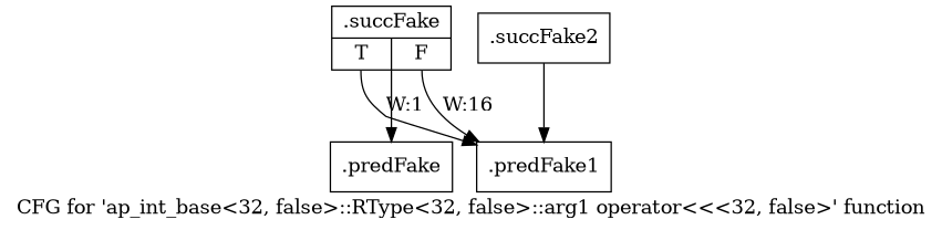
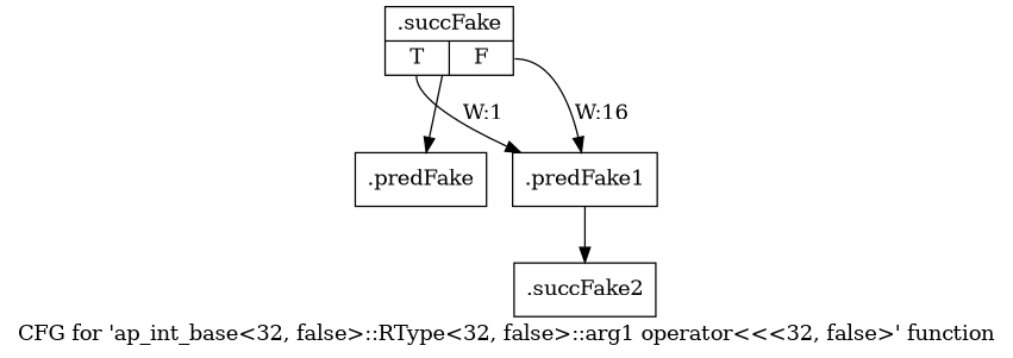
  digraph {
    label="CFG for 'ap_int_base\<32, false\>::RType\<32, false\>::arg1 operator\<\<\<32, false\>' function"
    node [shape=record filename="/mnt/xilinx/Vitis_HLS/2021.2/include/ap_int_base.h" linenumber=1691]
    edge [execusionnum=15 filename="/mnt/xilinx/Vitis_HLS/2021.2/include/ap_int_base.h"]
    n1 [label="{.predFake}" filename="" linenumber=""]
    n2 [label="{.succFake|{<s0>T|<s1>F}}"]
    n3 [label="{.predFake1}"]
    n4 [label="{.succFake2}"]
    n2 -> n1
    n2 -> n3 [execusionnum=0 label="W:1" tailport=s0]
    n2 -> n3 [label="W:16" tailport=s1]
-   n4 -> n3
+   n3 -> n4
  }
